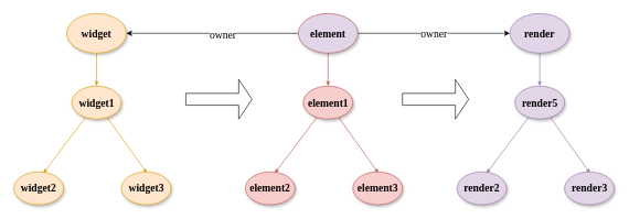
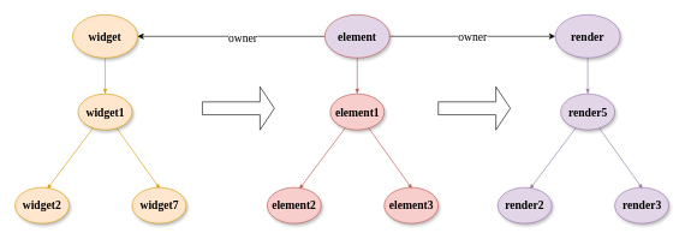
  <mxCell id="0" />
  <mxCell id="1" parent="0" />
  <mxCell id="2" style="edgeStyle=none;rounded=1;html=1;labelBackgroundColor=none;startArrow=none;startFill=0;startSize=5;endArrow=classicThin;endFill=1;endSize=5;jettySize=auto;orthogonalLoop=1;strokeColor=#d79b00;strokeWidth=1;fontFamily=Comic Sans MS;fontSize=16;fontStyle=1;fillColor=#ffe6cc;" parent="1" source="3" target="6" edge="1"><mxGeometry relative="1" as="geometry" /></mxCell>
  <mxCell id="3" value="widget" style="ellipse;whiteSpace=wrap;html=1;rounded=0;shadow=1;comic=0;labelBackgroundColor=none;strokeWidth=1;fontFamily=Comic Sans MS;fontSize=16;align=center;fontStyle=1;fillColor=#ffe6cc;strokeColor=#d79b00;" parent="1" vertex="1"><mxGeometry x="100" y="20" width="90" height="60" as="geometry" /></mxCell>
  <mxCell id="4" value="" style="edgeStyle=none;rounded=1;html=1;labelBackgroundColor=none;startArrow=none;startFill=0;startSize=5;endArrow=classicThin;endFill=1;endSize=5;jettySize=auto;orthogonalLoop=1;strokeColor=#d79b00;strokeWidth=1;fontFamily=Comic Sans MS;fontSize=16;fontStyle=1;fillColor=#ffe6cc;" parent="1" source="6" edge="1"><mxGeometry relative="1" as="geometry"><mxPoint x="64.202" y="262.616" as="targetPoint" /></mxGeometry></mxCell>
  <mxCell id="5" value="" style="edgeStyle=none;rounded=1;html=1;labelBackgroundColor=none;startArrow=none;startFill=0;startSize=5;endArrow=classicThin;endFill=1;endSize=5;jettySize=auto;orthogonalLoop=1;strokeColor=#d79b00;strokeWidth=1;fontFamily=Comic Sans MS;fontSize=16;fontStyle=1;fillColor=#ffe6cc;" parent="1" source="6" edge="1"><mxGeometry relative="1" as="geometry"><mxPoint x="221.499" y="262.39" as="targetPoint" /></mxGeometry></mxCell>
  <mxCell id="6" value="&lt;span style=&quot;font-size: 16px;&quot;&gt;widget1&lt;/span&gt;" style="ellipse;whiteSpace=wrap;html=1;rounded=0;shadow=1;comic=0;labelBackgroundColor=none;strokeWidth=1;fontFamily=Comic Sans MS;fontSize=16;align=center;fontStyle=1;fillColor=#ffe6cc;strokeColor=#d79b00;" parent="1" vertex="1"><mxGeometry x="107.5" y="130" width="75" height="50" as="geometry" /></mxCell>
  <mxCell id="7" value="&lt;span style=&quot;font-size: 16px;&quot;&gt;widget2&lt;/span&gt;" style="ellipse;whiteSpace=wrap;html=1;rounded=0;shadow=1;comic=0;labelBackgroundColor=none;strokeWidth=1;fontFamily=Comic Sans MS;fontSize=16;align=center;fontStyle=1;fillColor=#ffe6cc;strokeColor=#d79b00;" vertex="1" parent="1"><mxGeometry x="20" y="260" width="75" height="50" as="geometry" /></mxCell>
- <mxCell id="8" value="&lt;span style=&quot;font-size: 16px;&quot;&gt;widget3&lt;/span&gt;" style="ellipse;whiteSpace=wrap;html=1;rounded=0;shadow=1;comic=0;labelBackgroundColor=none;strokeWidth=1;fontFamily=Comic Sans MS;fontSize=16;align=center;fontStyle=1;fillColor=#ffe6cc;strokeColor=#d79b00;" vertex="1" parent="1"><mxGeometry x="182.5" y="260" width="75" height="50" as="geometry" /></mxCell>
+ <mxCell id="8" value="&lt;span style=&quot;font-size: 16px;&quot;&gt;widget7&lt;/span&gt;" style="ellipse;whiteSpace=wrap;html=1;rounded=0;shadow=1;comic=0;labelBackgroundColor=none;strokeWidth=1;fontFamily=Comic Sans MS;fontSize=16;align=center;fontStyle=1;fillColor=#ffe6cc;strokeColor=#d79b00;" vertex="1" parent="1"><mxGeometry x="182.5" y="260" width="75" height="50" as="geometry" /></mxCell>
  <mxCell id="9" value="" style="shape=singleArrow;whiteSpace=wrap;html=1;fontSize=16;fontStyle=1;fontFamily=Comic Sans MS;" vertex="1" parent="1"><mxGeometry x="280" y="120" width="100" height="60" as="geometry" /></mxCell>
  <mxCell id="10" style="edgeStyle=none;rounded=1;html=1;labelBackgroundColor=none;startArrow=none;startFill=0;startSize=5;endArrow=classicThin;endFill=1;endSize=5;jettySize=auto;orthogonalLoop=1;strokeColor=#b85450;strokeWidth=1;fontFamily=Comic Sans MS;fontSize=16;fontStyle=1;fillColor=#f8cecc;" edge="1" parent="1" source="14" target="17"><mxGeometry relative="1" as="geometry" /></mxCell>
  <mxCell id="11" style="edgeStyle=orthogonalEdgeStyle;rounded=0;orthogonalLoop=1;jettySize=auto;html=1;exitX=0;exitY=0.5;exitDx=0;exitDy=0;entryX=1;entryY=0.5;entryDx=0;entryDy=0;fontFamily=Comic Sans MS;fontSize=16;" edge="1" parent="1" source="14" target="3"><mxGeometry relative="1" as="geometry" /></mxCell>
  <mxCell id="12" value="owner" style="edgeLabel;html=1;align=center;verticalAlign=middle;resizable=0;points=[];fontSize=16;fontFamily=Comic Sans MS;" vertex="1" connectable="0" parent="11"><mxGeometry x="-0.115" y="1" relative="1" as="geometry"><mxPoint as="offset" /></mxGeometry></mxCell>
  <mxCell id="13" value="owner" style="edgeStyle=orthogonalEdgeStyle;rounded=0;orthogonalLoop=1;jettySize=auto;html=1;exitX=1;exitY=0.5;exitDx=0;exitDy=0;fontFamily=Comic Sans MS;fontSize=16;" edge="1" parent="1" source="14" target="21"><mxGeometry relative="1" as="geometry" /></mxCell>
  <mxCell id="14" value="element" style="ellipse;whiteSpace=wrap;html=1;rounded=0;shadow=1;comic=0;labelBackgroundColor=none;strokeWidth=1;fontFamily=Comic Sans MS;fontSize=16;align=center;fontStyle=1;fillColor=#e1d5e7;strokeColor=#b85450;" vertex="1" parent="1"><mxGeometry x="450" y="20" width="90" height="60" as="geometry" /></mxCell>
  <mxCell id="15" value="" style="edgeStyle=none;rounded=1;html=1;labelBackgroundColor=none;startArrow=none;startFill=0;startSize=5;endArrow=classicThin;endFill=1;endSize=5;jettySize=auto;orthogonalLoop=1;strokeColor=#b85450;strokeWidth=1;fontFamily=Comic Sans MS;fontSize=16;fontStyle=1;fillColor=#f8cecc;" edge="1" parent="1" source="17"><mxGeometry relative="1" as="geometry"><mxPoint x="414.202" y="262.616" as="targetPoint" /></mxGeometry></mxCell>
  <mxCell id="16" value="" style="edgeStyle=none;rounded=1;html=1;labelBackgroundColor=none;startArrow=none;startFill=0;startSize=5;endArrow=classicThin;endFill=1;endSize=5;jettySize=auto;orthogonalLoop=1;strokeColor=#b85450;strokeWidth=1;fontFamily=Comic Sans MS;fontSize=16;fontStyle=1;fillColor=#f8cecc;" edge="1" parent="1" source="17"><mxGeometry relative="1" as="geometry"><mxPoint x="571.499" y="262.39" as="targetPoint" /></mxGeometry></mxCell>
  <mxCell id="17" value="&lt;span style=&quot;font-size: 16px;&quot;&gt;element1&lt;/span&gt;" style="ellipse;whiteSpace=wrap;html=1;rounded=0;shadow=1;comic=0;labelBackgroundColor=none;strokeWidth=1;fontFamily=Comic Sans MS;fontSize=16;align=center;fontStyle=1;fillColor=#f8cecc;strokeColor=#b85450;" vertex="1" parent="1"><mxGeometry x="457.5" y="130" width="75" height="50" as="geometry" /></mxCell>
  <mxCell id="18" value="&lt;span style=&quot;font-size: 16px;&quot;&gt;element2&lt;/span&gt;" style="ellipse;whiteSpace=wrap;html=1;rounded=0;shadow=1;comic=0;labelBackgroundColor=none;strokeWidth=1;fontFamily=Comic Sans MS;fontSize=16;align=center;fontStyle=1;fillColor=#f8cecc;strokeColor=#b85450;" vertex="1" parent="1"><mxGeometry x="370" y="260" width="75" height="50" as="geometry" /></mxCell>
  <mxCell id="19" value="&lt;span style=&quot;font-size: 16px;&quot;&gt;element3&lt;/span&gt;" style="ellipse;whiteSpace=wrap;html=1;rounded=0;shadow=1;comic=0;labelBackgroundColor=none;strokeWidth=1;fontFamily=Comic Sans MS;fontSize=16;align=center;fontStyle=1;fillColor=#f8cecc;strokeColor=#b85450;" vertex="1" parent="1"><mxGeometry x="532.5" y="260" width="75" height="50" as="geometry" /></mxCell>
  <mxCell id="20" style="edgeStyle=none;rounded=1;html=1;labelBackgroundColor=none;startArrow=none;startFill=0;startSize=5;endArrow=classicThin;endFill=1;endSize=5;jettySize=auto;orthogonalLoop=1;strokeColor=#9673a6;strokeWidth=1;fontFamily=Comic Sans MS;fontSize=16;fontStyle=1;fillColor=#e1d5e7;" edge="1" parent="1" source="21" target="24"><mxGeometry relative="1" as="geometry" /></mxCell>
  <mxCell id="21" value="render" style="ellipse;whiteSpace=wrap;html=1;rounded=0;shadow=1;comic=0;labelBackgroundColor=none;strokeWidth=1;fontFamily=Comic Sans MS;fontSize=16;align=center;fontStyle=1;fillColor=#e1d5e7;strokeColor=#9673a6;" vertex="1" parent="1"><mxGeometry x="770" y="20" width="90" height="60" as="geometry" /></mxCell>
  <mxCell id="22" value="" style="edgeStyle=none;rounded=1;html=1;labelBackgroundColor=none;startArrow=none;startFill=0;startSize=5;endArrow=classicThin;endFill=1;endSize=5;jettySize=auto;orthogonalLoop=1;strokeColor=#9673a6;strokeWidth=1;fontFamily=Comic Sans MS;fontSize=16;fontStyle=1;fillColor=#e1d5e7;" edge="1" parent="1" source="24"><mxGeometry relative="1" as="geometry"><mxPoint x="734.202" y="262.616" as="targetPoint" /></mxGeometry></mxCell>
  <mxCell id="23" value="" style="edgeStyle=none;rounded=1;html=1;labelBackgroundColor=none;startArrow=none;startFill=0;startSize=5;endArrow=classicThin;endFill=1;endSize=5;jettySize=auto;orthogonalLoop=1;strokeColor=#9673a6;strokeWidth=1;fontFamily=Comic Sans MS;fontSize=16;fontStyle=1;fillColor=#e1d5e7;" edge="1" parent="1" source="24"><mxGeometry relative="1" as="geometry"><mxPoint x="891.499" y="262.39" as="targetPoint" /></mxGeometry></mxCell>
  <mxCell id="24" value="&lt;span style=&quot;font-size: 16px;&quot;&gt;render5&lt;/span&gt;" style="ellipse;whiteSpace=wrap;html=1;rounded=0;shadow=1;comic=0;labelBackgroundColor=none;strokeWidth=1;fontFamily=Comic Sans MS;fontSize=16;align=center;fontStyle=1;fillColor=#e1d5e7;strokeColor=#9673a6;" vertex="1" parent="1"><mxGeometry x="777.5" y="130" width="75" height="50" as="geometry" /></mxCell>
  <mxCell id="25" value="&lt;span style=&quot;font-size: 16px;&quot;&gt;render2&lt;/span&gt;" style="ellipse;whiteSpace=wrap;html=1;rounded=0;shadow=1;comic=0;labelBackgroundColor=none;strokeWidth=1;fontFamily=Comic Sans MS;fontSize=16;align=center;fontStyle=1;fillColor=#e1d5e7;strokeColor=#9673a6;" vertex="1" parent="1"><mxGeometry x="690" y="260" width="75" height="50" as="geometry" /></mxCell>
  <mxCell id="26" value="&lt;span style=&quot;font-size: 16px;&quot;&gt;render3&lt;/span&gt;" style="ellipse;whiteSpace=wrap;html=1;rounded=0;shadow=1;comic=0;labelBackgroundColor=none;strokeWidth=1;fontFamily=Comic Sans MS;fontSize=16;align=center;fontStyle=1;fillColor=#e1d5e7;strokeColor=#9673a6;" vertex="1" parent="1"><mxGeometry x="852.5" y="260" width="75" height="50" as="geometry" /></mxCell>
  <mxCell id="27" value="" style="shape=singleArrow;whiteSpace=wrap;html=1;fontSize=16;fontStyle=1;fontFamily=Comic Sans MS;" vertex="1" parent="1"><mxGeometry x="607.5" y="120" width="100" height="60" as="geometry" /></mxCell>
